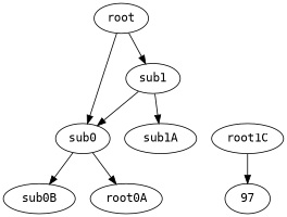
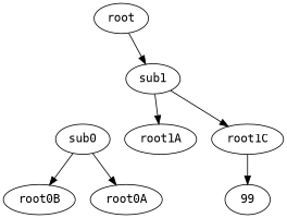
  digraph {
    fontname="DejaVu Sans Mono"
    node [fontname="DejaVu Sans Mono"]
    edge [fontname="DejaVu Sans Mono"]
    root
    sub0
    sub1
-   sub0B
+   sub0B [label=root0B]
    n5 [label=root0A]
-   sub1A
+   sub1A [label=root1A]
    n7 [label=root1C]
-   99 [label=97]
-   root -> sub0
+   99
    root -> sub1
    sub0 -> sub0B
    sub0 -> n5
    sub1 -> sub1A
-   sub1 -> sub0
+   sub1 -> n7
    n7 -> 99
  }
